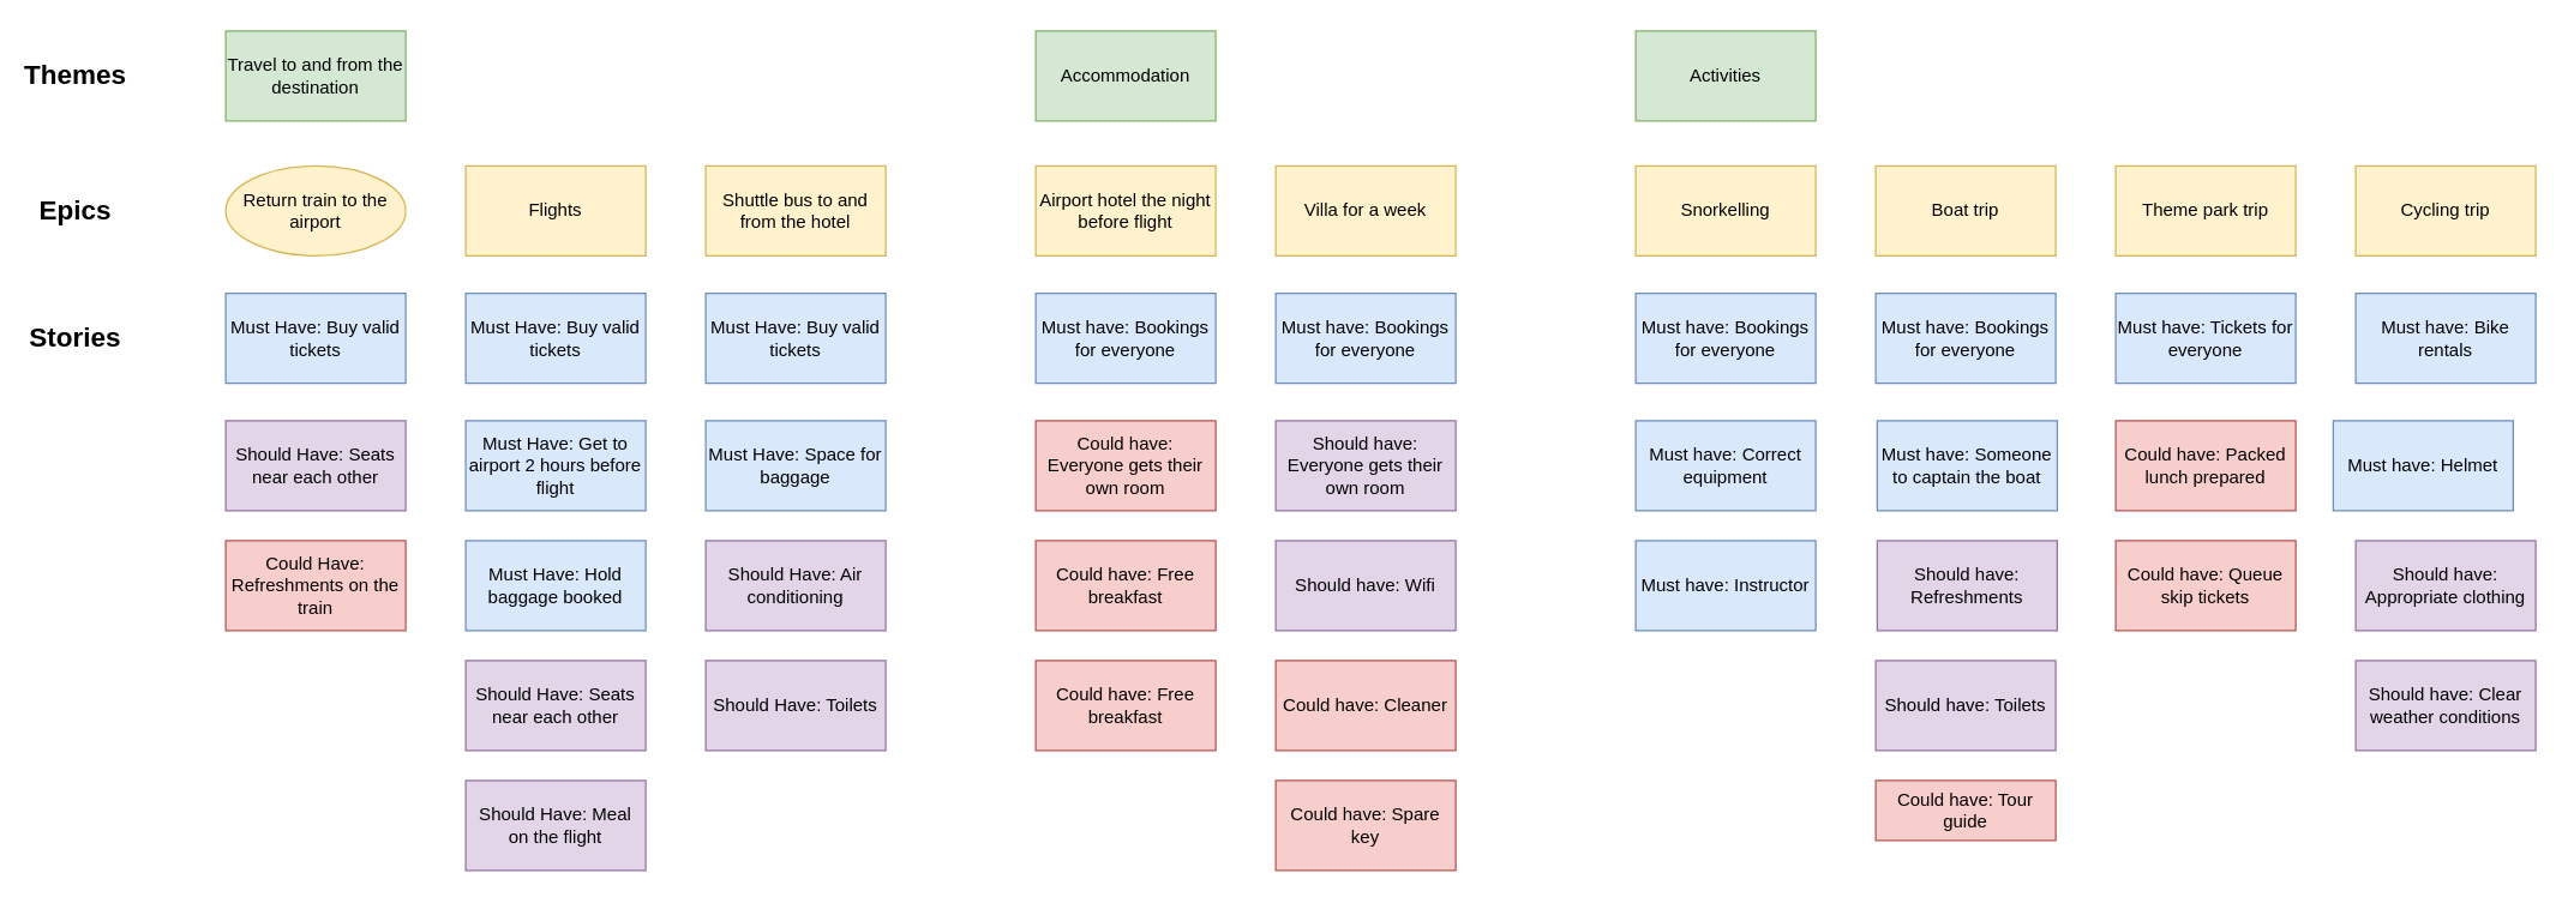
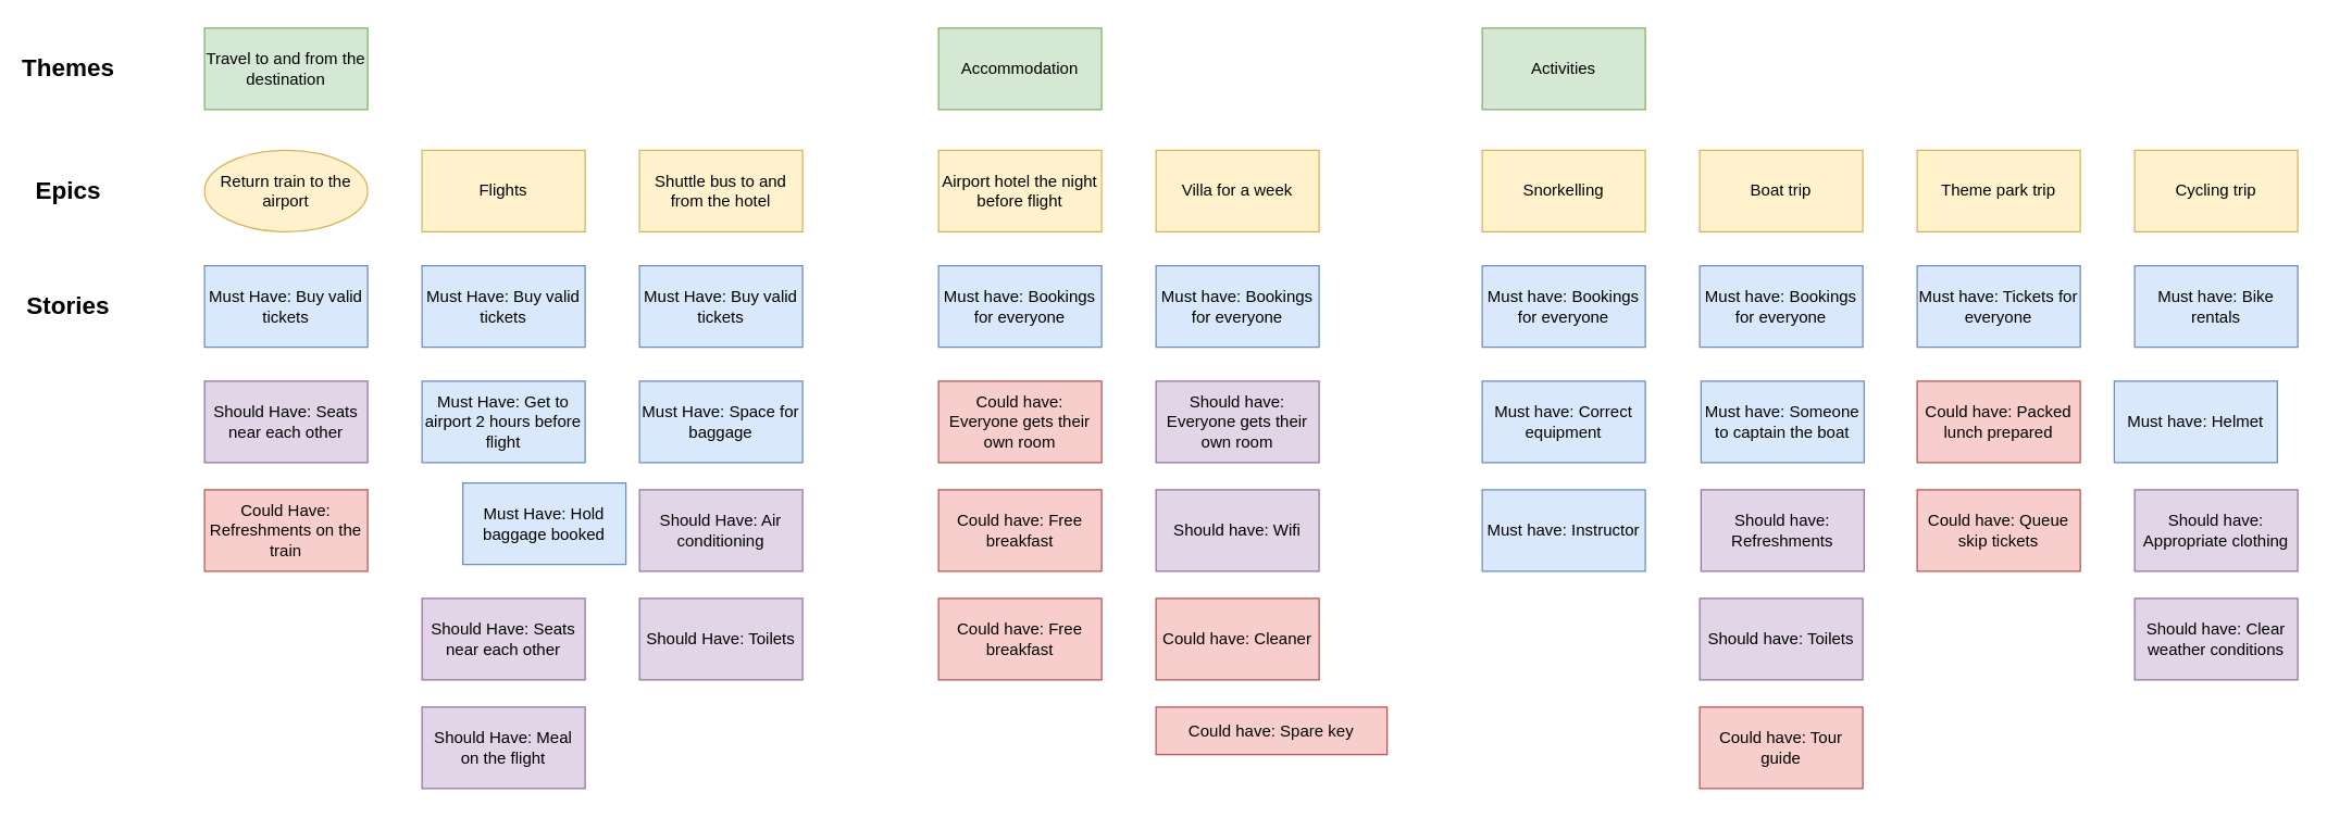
  <mxCell id="0" />
  <mxCell id="1" parent="0" />
  <mxCell id="2" value="Travel to and from the destination" style="rounded=0;whiteSpace=wrap;html=1;fillColor=#d5e8d4;strokeColor=#82b366;" vertex="1" parent="1"><mxGeometry x="150" y="20" width="120" height="60" as="geometry" /></mxCell>
  <mxCell id="3" value="Accommodation" style="rounded=0;whiteSpace=wrap;html=1;fillColor=#d5e8d4;strokeColor=#82b366;" vertex="1" parent="1"><mxGeometry x="690" y="20" width="120" height="60" as="geometry" /></mxCell>
  <mxCell id="4" value="Activities" style="rounded=0;whiteSpace=wrap;html=1;fillColor=#d5e8d4;strokeColor=#82b366;" vertex="1" parent="1"><mxGeometry x="1090" y="20" width="120" height="60" as="geometry" /></mxCell>
  <mxCell id="5" value="Themes" style="text;html=1;strokeColor=none;fillColor=none;align=center;verticalAlign=middle;whiteSpace=wrap;rounded=0;fontStyle=1;fontSize=18;" vertex="1" parent="1"><mxGeometry x="20" y="35" width="60" height="30" as="geometry" /></mxCell>
  <mxCell id="6" value="&lt;font style=&quot;font-size: 12px;&quot;&gt;Return train to the airport&lt;/font&gt;" style="ellipse;whiteSpace=wrap;html=1;fontSize=12;fillColor=#fff2cc;strokeColor=#d6b656;" vertex="1" parent="1"><mxGeometry x="150" y="110" width="120" height="60" as="geometry" /></mxCell>
  <mxCell id="7" value="Flights" style="rounded=0;whiteSpace=wrap;html=1;fontSize=12;fillColor=#fff2cc;strokeColor=#d6b656;" vertex="1" parent="1"><mxGeometry x="310" y="110" width="120" height="60" as="geometry" /></mxCell>
  <mxCell id="8" value="Airport hotel the night before flight" style="rounded=0;whiteSpace=wrap;html=1;fontSize=12;fillColor=#fff2cc;strokeColor=#d6b656;" vertex="1" parent="1"><mxGeometry x="690" y="110" width="120" height="60" as="geometry" /></mxCell>
  <mxCell id="9" value="Villa for a week" style="rounded=0;whiteSpace=wrap;html=1;fontSize=12;fillColor=#fff2cc;strokeColor=#d6b656;" vertex="1" parent="1"><mxGeometry x="850" y="110" width="120" height="60" as="geometry" /></mxCell>
  <mxCell id="10" value="Snorkelling" style="rounded=0;whiteSpace=wrap;html=1;fontSize=12;fillColor=#fff2cc;strokeColor=#d6b656;" vertex="1" parent="1"><mxGeometry x="1090" y="110" width="120" height="60" as="geometry" /></mxCell>
  <mxCell id="11" value="Boat trip" style="rounded=0;whiteSpace=wrap;html=1;fontSize=12;fillColor=#fff2cc;strokeColor=#d6b656;" vertex="1" parent="1"><mxGeometry x="1250" y="110" width="120" height="60" as="geometry" /></mxCell>
  <mxCell id="12" value="Theme park trip" style="rounded=0;whiteSpace=wrap;html=1;fontSize=12;fillColor=#fff2cc;strokeColor=#d6b656;" vertex="1" parent="1"><mxGeometry x="1410" y="110" width="120" height="60" as="geometry" /></mxCell>
  <mxCell id="13" value="Cycling trip" style="rounded=0;whiteSpace=wrap;html=1;fontSize=12;fillColor=#fff2cc;strokeColor=#d6b656;" vertex="1" parent="1"><mxGeometry x="1570" y="110" width="120" height="60" as="geometry" /></mxCell>
  <mxCell id="14" value="Epics" style="text;html=1;strokeColor=none;fillColor=none;align=center;verticalAlign=middle;whiteSpace=wrap;rounded=0;fontStyle=1;fontSize=18;" vertex="1" parent="1"><mxGeometry x="20" y="125" width="60" height="30" as="geometry" /></mxCell>
  <mxCell id="15" value="Shuttle bus to and from the hotel" style="rounded=0;whiteSpace=wrap;html=1;fontSize=12;fillColor=#fff2cc;strokeColor=#d6b656;" vertex="1" parent="1"><mxGeometry x="470" y="110" width="120" height="60" as="geometry" /></mxCell>
  <mxCell id="16" value="Stories" style="text;html=1;strokeColor=none;fillColor=none;align=center;verticalAlign=middle;whiteSpace=wrap;rounded=0;fontStyle=1;fontSize=18;" vertex="1" parent="1"><mxGeometry x="20" y="210" width="60" height="30" as="geometry" /></mxCell>
  <mxCell id="17" value="&lt;font style=&quot;font-size: 12px;&quot;&gt;Must Have: Buy valid tickets&lt;/font&gt;" style="rounded=0;whiteSpace=wrap;html=1;fontSize=12;fillColor=#dae8fc;strokeColor=#6c8ebf;" vertex="1" parent="1"><mxGeometry x="150" y="195" width="120" height="60" as="geometry" /></mxCell>
  <mxCell id="18" value="&lt;font style=&quot;font-size: 12px;&quot;&gt;Should Have: Seats near each other&lt;/font&gt;" style="rounded=0;whiteSpace=wrap;html=1;fontSize=12;fillColor=#e1d5e7;strokeColor=#9673a6;" vertex="1" parent="1"><mxGeometry x="150" y="280" width="120" height="60" as="geometry" /></mxCell>
  <mxCell id="19" value="&lt;font style=&quot;font-size: 12px;&quot;&gt;Could Have: Refreshments on the train&lt;/font&gt;" style="rounded=0;whiteSpace=wrap;html=1;fontSize=12;fillColor=#f8cecc;strokeColor=#b85450;" vertex="1" parent="1"><mxGeometry x="150" y="360" width="120" height="60" as="geometry" /></mxCell>
  <mxCell id="20" value="&lt;font style=&quot;font-size: 12px;&quot;&gt;Must Have: Buy valid tickets&lt;/font&gt;" style="rounded=0;whiteSpace=wrap;html=1;fontSize=12;fillColor=#dae8fc;strokeColor=#6c8ebf;" vertex="1" parent="1"><mxGeometry x="310" y="195" width="120" height="60" as="geometry" /></mxCell>
  <mxCell id="21" value="&lt;font style=&quot;font-size: 12px;&quot;&gt;Should Have: Seats near each other&lt;/font&gt;" style="rounded=0;whiteSpace=wrap;html=1;fontSize=12;fillColor=#e1d5e7;strokeColor=#9673a6;" vertex="1" parent="1"><mxGeometry x="310" y="440" width="120" height="60" as="geometry" /></mxCell>
  <mxCell id="22" value="&lt;font style=&quot;font-size: 12px;&quot;&gt;Must Have: Get to airport 2 hours before flight&lt;/font&gt;" style="rounded=0;whiteSpace=wrap;html=1;fontSize=12;fillColor=#dae8fc;strokeColor=#6c8ebf;" vertex="1" parent="1"><mxGeometry x="310" y="280" width="120" height="60" as="geometry" /></mxCell>
  <mxCell id="23" value="&lt;font style=&quot;font-size: 12px;&quot;&gt;Should Have: Meal on the flight&lt;/font&gt;" style="rounded=0;whiteSpace=wrap;html=1;fontSize=12;fillColor=#e1d5e7;strokeColor=#9673a6;" vertex="1" parent="1"><mxGeometry x="310" y="520" width="120" height="60" as="geometry" /></mxCell>
- <mxCell id="24" value="&lt;font style=&quot;font-size: 12px;&quot;&gt;Must Have: Hold baggage booked&lt;/font&gt;" style="rounded=0;whiteSpace=wrap;html=1;fontSize=12;fillColor=#dae8fc;strokeColor=#6c8ebf;" vertex="1" parent="1"><mxGeometry x="310" y="360" width="120" height="60" as="geometry" /></mxCell>
+ <mxCell id="24" value="&lt;font style=&quot;font-size: 12px;&quot;&gt;Must Have: Hold baggage booked&lt;/font&gt;" style="rounded=0;whiteSpace=wrap;html=1;fontSize=12;fillColor=#dae8fc;strokeColor=#6c8ebf;" vertex="1" parent="1"><mxGeometry x="340" y="355" width="120" height="60" as="geometry" /></mxCell>
  <mxCell id="25" value="&lt;font style=&quot;font-size: 12px;&quot;&gt;Should Have: Air conditioning&lt;/font&gt;" style="rounded=0;whiteSpace=wrap;html=1;fontSize=12;fillColor=#e1d5e7;strokeColor=#9673a6;" vertex="1" parent="1"><mxGeometry x="470" y="360" width="120" height="60" as="geometry" /></mxCell>
  <mxCell id="26" value="&lt;font style=&quot;font-size: 12px;&quot;&gt;Must Have: Buy valid tickets&lt;/font&gt;" style="rounded=0;whiteSpace=wrap;html=1;fontSize=12;fillColor=#dae8fc;strokeColor=#6c8ebf;" vertex="1" parent="1"><mxGeometry x="470" y="195" width="120" height="60" as="geometry" /></mxCell>
  <mxCell id="27" value="&lt;font style=&quot;font-size: 12px;&quot;&gt;Should Have: Toilets&lt;/font&gt;" style="rounded=0;whiteSpace=wrap;html=1;fontSize=12;fillColor=#e1d5e7;strokeColor=#9673a6;" vertex="1" parent="1"><mxGeometry x="470" y="440" width="120" height="60" as="geometry" /></mxCell>
  <mxCell id="28" value="&lt;font style=&quot;font-size: 12px;&quot;&gt;Must Have: Space for baggage&lt;/font&gt;" style="rounded=0;whiteSpace=wrap;html=1;fontSize=12;fillColor=#dae8fc;strokeColor=#6c8ebf;" vertex="1" parent="1"><mxGeometry x="470" y="280" width="120" height="60" as="geometry" /></mxCell>
  <mxCell id="29" value="Must have: Bookings for everyone" style="rounded=0;whiteSpace=wrap;html=1;fontSize=12;fillColor=#dae8fc;strokeColor=#6c8ebf;" vertex="1" parent="1"><mxGeometry x="690" y="195" width="120" height="60" as="geometry" /></mxCell>
  <mxCell id="30" value="Could have: Everyone gets their own room" style="rounded=0;whiteSpace=wrap;html=1;fontSize=12;fillColor=#f8cecc;strokeColor=#b85450;" vertex="1" parent="1"><mxGeometry x="690" y="280" width="120" height="60" as="geometry" /></mxCell>
  <mxCell id="31" value="Could have: Free breakfast" style="rounded=0;whiteSpace=wrap;html=1;fontSize=12;fillColor=#f8cecc;strokeColor=#b85450;" vertex="1" parent="1"><mxGeometry x="690" y="360" width="120" height="60" as="geometry" /></mxCell>
  <mxCell id="32" value="Could have: Free breakfast" style="rounded=0;whiteSpace=wrap;html=1;fontSize=12;fillColor=#f8cecc;strokeColor=#b85450;" vertex="1" parent="1"><mxGeometry x="690" y="440" width="120" height="60" as="geometry" /></mxCell>
  <mxCell id="33" value="Must have: Bookings for everyone" style="rounded=0;whiteSpace=wrap;html=1;fontSize=12;fillColor=#dae8fc;strokeColor=#6c8ebf;" vertex="1" parent="1"><mxGeometry x="850" y="195" width="120" height="60" as="geometry" /></mxCell>
  <mxCell id="34" value="Should have: Everyone gets their own room" style="rounded=0;whiteSpace=wrap;html=1;fontSize=12;fillColor=#e1d5e7;strokeColor=#9673a6;" vertex="1" parent="1"><mxGeometry x="850" y="280" width="120" height="60" as="geometry" /></mxCell>
  <mxCell id="35" value="Should have: Wifi" style="rounded=0;whiteSpace=wrap;html=1;fontSize=12;fillColor=#e1d5e7;strokeColor=#9673a6;" vertex="1" parent="1"><mxGeometry x="850" y="360" width="120" height="60" as="geometry" /></mxCell>
  <mxCell id="36" value="Could have: Cleaner" style="rounded=0;whiteSpace=wrap;html=1;fontSize=12;fillColor=#f8cecc;strokeColor=#b85450;" vertex="1" parent="1"><mxGeometry x="850" y="440" width="120" height="60" as="geometry" /></mxCell>
- <mxCell id="37" value="Could have: Spare key" style="rounded=0;whiteSpace=wrap;html=1;fontSize=12;fillColor=#f8cecc;strokeColor=#b85450;" vertex="1" parent="1"><mxGeometry x="850" y="520" width="120" height="60" as="geometry" /></mxCell>
+ <mxCell id="37" value="Could have: Spare key" style="rounded=0;whiteSpace=wrap;html=1;fontSize=12;fillColor=#f8cecc;strokeColor=#b85450;" vertex="1" parent="1"><mxGeometry x="850" y="520" width="170" height="35" as="geometry" /></mxCell>
  <mxCell id="38" value="Must have: Bookings for everyone" style="rounded=0;whiteSpace=wrap;html=1;fontSize=12;fillColor=#dae8fc;strokeColor=#6c8ebf;" vertex="1" parent="1"><mxGeometry x="1090" y="195" width="120" height="60" as="geometry" /></mxCell>
  <mxCell id="39" value="Must have: Correct equipment" style="rounded=0;whiteSpace=wrap;html=1;fontSize=12;fillColor=#dae8fc;strokeColor=#6c8ebf;" vertex="1" parent="1"><mxGeometry x="1090" y="280" width="120" height="60" as="geometry" /></mxCell>
  <mxCell id="40" value="Must have: Instructor" style="rounded=0;whiteSpace=wrap;html=1;fontSize=12;fillColor=#dae8fc;strokeColor=#6c8ebf;" vertex="1" parent="1"><mxGeometry x="1090" y="360" width="120" height="60" as="geometry" /></mxCell>
  <mxCell id="41" value="Must have: Bookings for everyone" style="rounded=0;whiteSpace=wrap;html=1;fontSize=12;fillColor=#dae8fc;strokeColor=#6c8ebf;" vertex="1" parent="1"><mxGeometry x="1250" y="195" width="120" height="60" as="geometry" /></mxCell>
  <mxCell id="42" value="Must have: Someone to captain the boat" style="rounded=0;whiteSpace=wrap;html=1;fontSize=12;fillColor=#dae8fc;strokeColor=#6c8ebf;" vertex="1" parent="1"><mxGeometry x="1251" y="280" width="120" height="60" as="geometry" /></mxCell>
  <mxCell id="43" value="Should have: Refreshments" style="rounded=0;whiteSpace=wrap;html=1;fontSize=12;fillColor=#e1d5e7;strokeColor=#9673a6;" vertex="1" parent="1"><mxGeometry x="1251" y="360" width="120" height="60" as="geometry" /></mxCell>
  <mxCell id="44" value="Should have: Toilets" style="rounded=0;whiteSpace=wrap;html=1;fontSize=12;fillColor=#e1d5e7;strokeColor=#9673a6;" vertex="1" parent="1"><mxGeometry x="1250" y="440" width="120" height="60" as="geometry" /></mxCell>
- <mxCell id="45" value="Could have: Tour guide" style="rounded=0;whiteSpace=wrap;html=1;fontSize=12;fillColor=#f8cecc;strokeColor=#b85450;" vertex="1" parent="1"><mxGeometry x="1250" y="520" width="120" height="40" as="geometry" /></mxCell>
+ <mxCell id="45" value="Could have: Tour guide" style="rounded=0;whiteSpace=wrap;html=1;fontSize=12;fillColor=#f8cecc;strokeColor=#b85450;" vertex="1" parent="1"><mxGeometry x="1250" y="520" width="120" height="60" as="geometry" /></mxCell>
  <mxCell id="46" value="Must have: Tickets for everyone" style="rounded=0;whiteSpace=wrap;html=1;fontSize=12;fillColor=#dae8fc;strokeColor=#6c8ebf;" vertex="1" parent="1"><mxGeometry x="1410" y="195" width="120" height="60" as="geometry" /></mxCell>
  <mxCell id="47" value="Must have: Bike rentals" style="rounded=0;whiteSpace=wrap;html=1;fontSize=12;fillColor=#dae8fc;strokeColor=#6c8ebf;" vertex="1" parent="1"><mxGeometry x="1570" y="195" width="120" height="60" as="geometry" /></mxCell>
  <mxCell id="48" value="Could have: Packed lunch prepared" style="rounded=0;whiteSpace=wrap;html=1;fontSize=12;fillColor=#f8cecc;strokeColor=#b85450;" vertex="1" parent="1"><mxGeometry x="1410" y="280" width="120" height="60" as="geometry" /></mxCell>
  <mxCell id="49" value="Could have: Queue skip tickets" style="rounded=0;whiteSpace=wrap;html=1;fontSize=12;fillColor=#f8cecc;strokeColor=#b85450;" vertex="1" parent="1"><mxGeometry x="1410" y="360" width="120" height="60" as="geometry" /></mxCell>
  <mxCell id="50" value="Must have: Helmet" style="rounded=0;whiteSpace=wrap;html=1;fontSize=12;fillColor=#dae8fc;strokeColor=#6c8ebf;" vertex="1" parent="1"><mxGeometry x="1555" y="280" width="120" height="60" as="geometry" /></mxCell>
  <mxCell id="51" value="Should have: Appropriate clothing" style="rounded=0;whiteSpace=wrap;html=1;fontSize=12;fillColor=#e1d5e7;strokeColor=#9673a6;" vertex="1" parent="1"><mxGeometry x="1570" y="360" width="120" height="60" as="geometry" /></mxCell>
  <mxCell id="52" value="Should have: Clear weather conditions" style="rounded=0;whiteSpace=wrap;html=1;fontSize=12;fillColor=#e1d5e7;strokeColor=#9673a6;" vertex="1" parent="1"><mxGeometry x="1570" y="440" width="120" height="60" as="geometry" /></mxCell>
